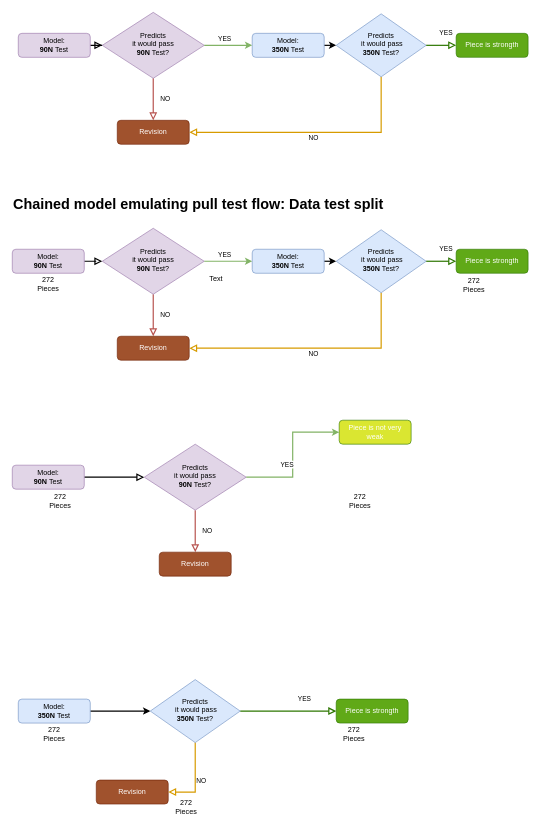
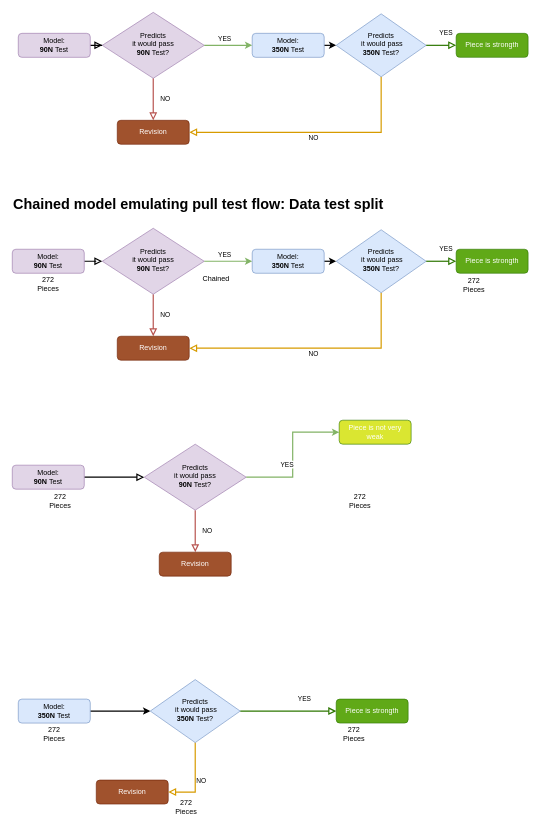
  <mxCell id="0" />
  <mxCell id="1" parent="0" />
  <mxCell id="2" value="" style="rounded=0;html=1;jettySize=auto;orthogonalLoop=1;fontSize=11;endArrow=block;endFill=0;endSize=8;strokeWidth=2;shadow=0;labelBackgroundColor=none;edgeStyle=orthogonalEdgeStyle;" parent="1" source="3" target="6" edge="1"><mxGeometry relative="1" as="geometry" /></mxCell>
  <mxCell id="3" value="Model:&lt;br&gt;&lt;b&gt;90N&lt;/b&gt; Test" style="rounded=1;whiteSpace=wrap;html=1;fontSize=12;glass=0;strokeWidth=1;shadow=0;fillColor=#e1d5e7;strokeColor=#9673a6;" parent="1" vertex="1"><mxGeometry x="30" y="55" width="120" height="40" as="geometry" /></mxCell>
  <mxCell id="4" value="NO" style="edgeStyle=orthogonalEdgeStyle;rounded=0;html=1;jettySize=auto;orthogonalLoop=1;fontSize=11;endArrow=block;endFill=0;endSize=8;strokeWidth=2;shadow=0;labelBackgroundColor=none;fillColor=#f8cecc;strokeColor=#b85450;" parent="1" source="6" target="7" edge="1"><mxGeometry y="20" relative="1" as="geometry"><mxPoint as="offset" /></mxGeometry></mxCell>
  <mxCell id="5" value="YES" style="edgeStyle=orthogonalEdgeStyle;rounded=0;orthogonalLoop=1;jettySize=auto;html=1;entryX=0;entryY=0.5;entryDx=0;entryDy=0;fillColor=#d5e8d4;strokeColor=#82b366;strokeWidth=2;" edge="1" parent="1" source="6" target="13"><mxGeometry x="-0.143" y="10" relative="1" as="geometry"><mxPoint x="370" y="75" as="targetPoint" /><mxPoint as="offset" /></mxGeometry></mxCell>
  <mxCell id="6" value="Predicts &lt;br&gt;it would pass &lt;br&gt;&lt;b&gt;90N&lt;/b&gt; Test?" style="rhombus;whiteSpace=wrap;html=1;shadow=0;fontFamily=Helvetica;fontSize=12;align=center;strokeWidth=1;spacing=6;spacingTop=-4;fillColor=#e1d5e7;strokeColor=#9673a6;" parent="1" vertex="1"><mxGeometry x="170" y="20" width="170" height="110" as="geometry" /></mxCell>
  <mxCell id="7" value="Revision" style="rounded=1;whiteSpace=wrap;html=1;fontSize=12;glass=0;strokeWidth=1;shadow=0;fillColor=#a0522d;fontColor=#ffffff;strokeColor=#6D1F00;" parent="1" vertex="1"><mxGeometry x="195" y="200" width="120" height="40" as="geometry" /></mxCell>
  <mxCell id="8" value="YES" style="rounded=0;html=1;jettySize=auto;orthogonalLoop=1;fontSize=11;endArrow=block;endFill=0;endSize=8;strokeWidth=2;shadow=0;labelBackgroundColor=none;edgeStyle=orthogonalEdgeStyle;fillColor=#60a917;strokeColor=#2D7600;" parent="1" source="10" target="11" edge="1"><mxGeometry x="0.333" y="20" relative="1" as="geometry"><mxPoint as="offset" /></mxGeometry></mxCell>
  <mxCell id="9" value="NO" style="edgeStyle=orthogonalEdgeStyle;rounded=0;html=1;jettySize=auto;orthogonalLoop=1;fontSize=11;endArrow=block;endFill=0;endSize=8;strokeWidth=2;shadow=0;labelBackgroundColor=none;entryX=1;entryY=0.5;entryDx=0;entryDy=0;exitX=0.5;exitY=1;exitDx=0;exitDy=0;fillColor=#ffe6cc;strokeColor=#d79b00;" parent="1" source="10" target="7" edge="1"><mxGeometry y="10" relative="1" as="geometry"><mxPoint as="offset" /><mxPoint x="650" y="380" as="targetPoint" /></mxGeometry></mxCell>
  <mxCell id="10" value="Predicts&lt;br&gt;&amp;nbsp;it would pass &lt;br&gt;&lt;b&gt;350N &lt;/b&gt;Test?" style="rhombus;whiteSpace=wrap;html=1;shadow=0;fontFamily=Helvetica;fontSize=12;align=center;strokeWidth=1;spacing=6;spacingTop=-4;fillColor=#dae8fc;strokeColor=#6c8ebf;" parent="1" vertex="1"><mxGeometry x="560" y="22.5" width="150" height="105" as="geometry" /></mxCell>
  <mxCell id="11" value="Piece is strongth" style="rounded=1;whiteSpace=wrap;html=1;fontSize=12;glass=0;strokeWidth=1;shadow=0;fillColor=#60a917;strokeColor=#2D7600;fontColor=#ffffff;" parent="1" vertex="1"><mxGeometry x="760" y="55" width="120" height="40" as="geometry" /></mxCell>
  <mxCell id="12" style="edgeStyle=orthogonalEdgeStyle;rounded=0;orthogonalLoop=1;jettySize=auto;html=1;exitX=1;exitY=0.5;exitDx=0;exitDy=0;entryX=0;entryY=0.5;entryDx=0;entryDy=0;strokeWidth=2;" edge="1" parent="1" source="13" target="10"><mxGeometry relative="1" as="geometry" /></mxCell>
  <mxCell id="13" value="Model:&lt;br&gt;&lt;b&gt;350N&lt;/b&gt; Test" style="rounded=1;whiteSpace=wrap;html=1;fontSize=12;glass=0;strokeWidth=1;shadow=0;fillColor=#dae8fc;strokeColor=#6c8ebf;" vertex="1" parent="1"><mxGeometry x="420" y="55" width="120" height="40" as="geometry" /></mxCell>
  <mxCell id="14" value="" style="rounded=0;html=1;jettySize=auto;orthogonalLoop=1;fontSize=11;endArrow=block;endFill=0;endSize=8;strokeWidth=2;shadow=0;labelBackgroundColor=none;edgeStyle=orthogonalEdgeStyle;" edge="1" parent="1" source="15" target="18"><mxGeometry relative="1" as="geometry" /></mxCell>
  <mxCell id="15" value="Model:&lt;br&gt;&lt;b&gt;90N&lt;/b&gt; Test" style="rounded=1;whiteSpace=wrap;html=1;fontSize=12;glass=0;strokeWidth=1;shadow=0;fillColor=#e1d5e7;strokeColor=#9673a6;" vertex="1" parent="1"><mxGeometry x="20" y="415" width="120" height="40" as="geometry" /></mxCell>
  <mxCell id="16" value="NO" style="edgeStyle=orthogonalEdgeStyle;rounded=0;html=1;jettySize=auto;orthogonalLoop=1;fontSize=11;endArrow=block;endFill=0;endSize=8;strokeWidth=2;shadow=0;labelBackgroundColor=none;fillColor=#f8cecc;strokeColor=#b85450;" edge="1" parent="1" source="18" target="19"><mxGeometry y="20" relative="1" as="geometry"><mxPoint as="offset" /></mxGeometry></mxCell>
  <mxCell id="17" value="YES" style="edgeStyle=orthogonalEdgeStyle;rounded=0;orthogonalLoop=1;jettySize=auto;html=1;entryX=0;entryY=0.5;entryDx=0;entryDy=0;fillColor=#d5e8d4;strokeColor=#82b366;strokeWidth=2;" edge="1" parent="1" source="18" target="25"><mxGeometry x="-0.143" y="10" relative="1" as="geometry"><mxPoint x="370" y="435" as="targetPoint" /><mxPoint as="offset" /></mxGeometry></mxCell>
  <mxCell id="18" value="Predicts &lt;br&gt;it would pass &lt;br&gt;&lt;b&gt;90N&lt;/b&gt; Test?" style="rhombus;whiteSpace=wrap;html=1;shadow=0;fontFamily=Helvetica;fontSize=12;align=center;strokeWidth=1;spacing=6;spacingTop=-4;fillColor=#e1d5e7;strokeColor=#9673a6;" vertex="1" parent="1"><mxGeometry x="170" y="380" width="170" height="110" as="geometry" /></mxCell>
  <mxCell id="19" value="Revision" style="rounded=1;whiteSpace=wrap;html=1;fontSize=12;glass=0;strokeWidth=1;shadow=0;fillColor=#a0522d;fontColor=#ffffff;strokeColor=#6D1F00;" vertex="1" parent="1"><mxGeometry x="195" y="560" width="120" height="40" as="geometry" /></mxCell>
  <mxCell id="20" value="YES" style="rounded=0;html=1;jettySize=auto;orthogonalLoop=1;fontSize=11;endArrow=block;endFill=0;endSize=8;strokeWidth=2;shadow=0;labelBackgroundColor=none;edgeStyle=orthogonalEdgeStyle;fillColor=#60a917;strokeColor=#2D7600;" edge="1" parent="1" source="22" target="23"><mxGeometry x="0.333" y="20" relative="1" as="geometry"><mxPoint as="offset" /></mxGeometry></mxCell>
  <mxCell id="21" value="NO" style="edgeStyle=orthogonalEdgeStyle;rounded=0;html=1;jettySize=auto;orthogonalLoop=1;fontSize=11;endArrow=block;endFill=0;endSize=8;strokeWidth=2;shadow=0;labelBackgroundColor=none;entryX=1;entryY=0.5;entryDx=0;entryDy=0;exitX=0.5;exitY=1;exitDx=0;exitDy=0;fillColor=#ffe6cc;strokeColor=#d79b00;" edge="1" parent="1" source="22" target="19"><mxGeometry y="10" relative="1" as="geometry"><mxPoint as="offset" /><mxPoint x="650" y="740" as="targetPoint" /></mxGeometry></mxCell>
  <mxCell id="22" value="Predicts&lt;br&gt;&amp;nbsp;it would pass &lt;br&gt;&lt;b&gt;350N &lt;/b&gt;Test?" style="rhombus;whiteSpace=wrap;html=1;shadow=0;fontFamily=Helvetica;fontSize=12;align=center;strokeWidth=1;spacing=6;spacingTop=-4;fillColor=#dae8fc;strokeColor=#6c8ebf;" vertex="1" parent="1"><mxGeometry x="560" y="382.5" width="150" height="105" as="geometry" /></mxCell>
  <mxCell id="23" value="Piece is strongth" style="rounded=1;whiteSpace=wrap;html=1;fontSize=12;glass=0;strokeWidth=1;shadow=0;fillColor=#60a917;strokeColor=#2D7600;fontColor=#ffffff;" vertex="1" parent="1"><mxGeometry x="760" y="415" width="120" height="40" as="geometry" /></mxCell>
  <mxCell id="24" style="edgeStyle=orthogonalEdgeStyle;rounded=0;orthogonalLoop=1;jettySize=auto;html=1;exitX=1;exitY=0.5;exitDx=0;exitDy=0;entryX=0;entryY=0.5;entryDx=0;entryDy=0;strokeWidth=2;" edge="1" parent="1" source="25" target="22"><mxGeometry relative="1" as="geometry" /></mxCell>
  <mxCell id="25" value="Model:&lt;br&gt;&lt;b&gt;350N&lt;/b&gt; Test" style="rounded=1;whiteSpace=wrap;html=1;fontSize=12;glass=0;strokeWidth=1;shadow=0;fillColor=#dae8fc;strokeColor=#6c8ebf;" vertex="1" parent="1"><mxGeometry x="420" y="415" width="120" height="40" as="geometry" /></mxCell>
  <mxCell id="26" value="Chained model emulating pull test flow: Data test split" style="text;strokeColor=none;fillColor=none;html=1;fontSize=24;fontStyle=1;verticalAlign=middle;align=center;" vertex="1" parent="1"><mxGeometry x="280" y="320" width="100" height="40" as="geometry" /></mxCell>
  <mxCell id="27" value="" style="rounded=0;html=1;jettySize=auto;orthogonalLoop=1;fontSize=11;endArrow=block;endFill=0;endSize=8;strokeWidth=2;shadow=0;labelBackgroundColor=none;edgeStyle=orthogonalEdgeStyle;" edge="1" parent="1" source="28" target="31"><mxGeometry relative="1" as="geometry" /></mxCell>
  <mxCell id="28" value="Model:&lt;br&gt;&lt;b&gt;90N&lt;/b&gt; Test" style="rounded=1;whiteSpace=wrap;html=1;fontSize=12;glass=0;strokeWidth=1;shadow=0;fillColor=#e1d5e7;strokeColor=#9673a6;" vertex="1" parent="1"><mxGeometry x="20" y="775" width="120" height="40" as="geometry" /></mxCell>
  <mxCell id="29" value="NO" style="edgeStyle=orthogonalEdgeStyle;rounded=0;html=1;jettySize=auto;orthogonalLoop=1;fontSize=11;endArrow=block;endFill=0;endSize=8;strokeWidth=2;shadow=0;labelBackgroundColor=none;fillColor=#f8cecc;strokeColor=#b85450;" edge="1" parent="1" source="31" target="32"><mxGeometry y="20" relative="1" as="geometry"><mxPoint as="offset" /></mxGeometry></mxCell>
  <mxCell id="30" value="YES" style="edgeStyle=orthogonalEdgeStyle;rounded=0;orthogonalLoop=1;jettySize=auto;html=1;entryX=0;entryY=0.5;entryDx=0;entryDy=0;fillColor=#d5e8d4;strokeColor=#82b366;strokeWidth=2;" edge="1" parent="1" source="31" target="33"><mxGeometry x="-0.143" y="10" relative="1" as="geometry"><mxPoint x="420" y="795" as="targetPoint" /><mxPoint as="offset" /></mxGeometry></mxCell>
  <mxCell id="31" value="Predicts &lt;br&gt;it would pass &lt;br&gt;&lt;b&gt;90N&lt;/b&gt; Test?" style="rhombus;whiteSpace=wrap;html=1;shadow=0;fontFamily=Helvetica;fontSize=12;align=center;strokeWidth=1;spacing=6;spacingTop=-4;fillColor=#e1d5e7;strokeColor=#9673a6;" vertex="1" parent="1"><mxGeometry x="240" y="740" width="170" height="110" as="geometry" /></mxCell>
  <mxCell id="32" value="Revision" style="rounded=1;whiteSpace=wrap;html=1;fontSize=12;glass=0;strokeWidth=1;shadow=0;fillColor=#a0522d;fontColor=#ffffff;strokeColor=#6D1F00;" vertex="1" parent="1"><mxGeometry x="265" y="920" width="120" height="40" as="geometry" /></mxCell>
  <mxCell id="33" value="Piece is not very weak" style="rounded=1;whiteSpace=wrap;html=1;fontSize=12;glass=0;strokeWidth=1;shadow=0;fillColor=#DAE631;strokeColor=#2D7600;fontColor=#ffffff;" vertex="1" parent="1"><mxGeometry x="565" y="700" width="120" height="40" as="geometry" /></mxCell>
  <mxCell id="34" value="Revision" style="rounded=1;whiteSpace=wrap;html=1;fontSize=12;glass=0;strokeWidth=1;shadow=0;fillColor=#a0522d;fontColor=#ffffff;strokeColor=#6D1F00;" vertex="1" parent="1"><mxGeometry x="160" y="1300" width="120" height="40" as="geometry" /></mxCell>
  <mxCell id="35" value="YES" style="rounded=0;html=1;jettySize=auto;orthogonalLoop=1;fontSize=11;endArrow=block;endFill=0;endSize=8;strokeWidth=2;shadow=0;labelBackgroundColor=none;edgeStyle=orthogonalEdgeStyle;fillColor=#60a917;strokeColor=#2D7600;" edge="1" parent="1" source="37" target="38"><mxGeometry x="0.333" y="20" relative="1" as="geometry"><mxPoint as="offset" /></mxGeometry></mxCell>
  <mxCell id="36" value="NO" style="edgeStyle=orthogonalEdgeStyle;rounded=0;html=1;jettySize=auto;orthogonalLoop=1;fontSize=11;endArrow=block;endFill=0;endSize=8;strokeWidth=2;shadow=0;labelBackgroundColor=none;entryX=1;entryY=0.5;entryDx=0;entryDy=0;exitX=0.5;exitY=1;exitDx=0;exitDy=0;fillColor=#ffe6cc;strokeColor=#d79b00;" edge="1" parent="1" source="37" target="34"><mxGeometry y="10" relative="1" as="geometry"><mxPoint as="offset" /><mxPoint x="540" y="1490" as="targetPoint" /></mxGeometry></mxCell>
  <mxCell id="37" value="Predicts&lt;br&gt;&amp;nbsp;it would pass &lt;br&gt;&lt;b&gt;350N &lt;/b&gt;Test?" style="rhombus;whiteSpace=wrap;html=1;shadow=0;fontFamily=Helvetica;fontSize=12;align=center;strokeWidth=1;spacing=6;spacingTop=-4;fillColor=#dae8fc;strokeColor=#6c8ebf;" vertex="1" parent="1"><mxGeometry x="250" y="1132.5" width="150" height="105" as="geometry" /></mxCell>
  <mxCell id="38" value="Piece is strongth" style="rounded=1;whiteSpace=wrap;html=1;fontSize=12;glass=0;strokeWidth=1;shadow=0;fillColor=#60a917;strokeColor=#2D7600;fontColor=#ffffff;" vertex="1" parent="1"><mxGeometry x="560" y="1165" width="120" height="40" as="geometry" /></mxCell>
  <mxCell id="39" style="edgeStyle=orthogonalEdgeStyle;rounded=0;orthogonalLoop=1;jettySize=auto;html=1;exitX=1;exitY=0.5;exitDx=0;exitDy=0;entryX=0;entryY=0.5;entryDx=0;entryDy=0;strokeWidth=2;" edge="1" parent="1" source="40" target="37"><mxGeometry relative="1" as="geometry" /></mxCell>
  <mxCell id="40" value="Model:&lt;br&gt;&lt;b&gt;350N&lt;/b&gt; Test" style="rounded=1;whiteSpace=wrap;html=1;fontSize=12;glass=0;strokeWidth=1;shadow=0;fillColor=#dae8fc;strokeColor=#6c8ebf;" vertex="1" parent="1"><mxGeometry x="30" y="1165" width="120" height="40" as="geometry" /></mxCell>
- <mxCell id="41" value="Text" style="text;html=1;strokeColor=none;fillColor=none;align=center;verticalAlign=middle;whiteSpace=wrap;rounded=0;" vertex="1" parent="1"><mxGeometry x="330" y="450" width="60" height="30" as="geometry" /></mxCell>
+ <mxCell id="41" value="Chained" style="text;html=1;strokeColor=none;fillColor=none;align=center;verticalAlign=middle;whiteSpace=wrap;rounded=0;" vertex="1" parent="1"><mxGeometry x="330" y="450" width="60" height="30" as="geometry" /></mxCell>
  <mxCell id="42" value="272 Pieces" style="text;html=1;strokeColor=none;fillColor=none;align=center;verticalAlign=middle;whiteSpace=wrap;rounded=0;" vertex="1" parent="1"><mxGeometry x="50" y="457.5" width="60" height="30" as="geometry" /></mxCell>
  <mxCell id="43" value="272 Pieces" style="text;html=1;strokeColor=none;fillColor=none;align=center;verticalAlign=middle;whiteSpace=wrap;rounded=0;" vertex="1" parent="1"><mxGeometry x="760" y="460" width="60" height="30" as="geometry" /></mxCell>
  <mxCell id="44" value="272 Pieces" style="text;html=1;strokeColor=none;fillColor=none;align=center;verticalAlign=middle;whiteSpace=wrap;rounded=0;" vertex="1" parent="1"><mxGeometry x="570" y="820" width="60" height="30" as="geometry" /></mxCell>
  <mxCell id="45" value="272 Pieces" style="text;html=1;strokeColor=none;fillColor=none;align=center;verticalAlign=middle;whiteSpace=wrap;rounded=0;" vertex="1" parent="1"><mxGeometry x="70" y="820" width="60" height="30" as="geometry" /></mxCell>
  <mxCell id="46" value="272 Pieces" style="text;html=1;strokeColor=none;fillColor=none;align=center;verticalAlign=middle;whiteSpace=wrap;rounded=0;" vertex="1" parent="1"><mxGeometry x="560" y="1207.5" width="60" height="30" as="geometry" /></mxCell>
  <mxCell id="47" value="272 Pieces" style="text;html=1;strokeColor=none;fillColor=none;align=center;verticalAlign=middle;whiteSpace=wrap;rounded=0;" vertex="1" parent="1"><mxGeometry x="60" y="1207.5" width="60" height="30" as="geometry" /></mxCell>
  <mxCell id="48" value="272 Pieces" style="text;html=1;strokeColor=none;fillColor=none;align=center;verticalAlign=middle;whiteSpace=wrap;rounded=0;" vertex="1" parent="1"><mxGeometry x="280" y="1330" width="60" height="30" as="geometry" /></mxCell>
